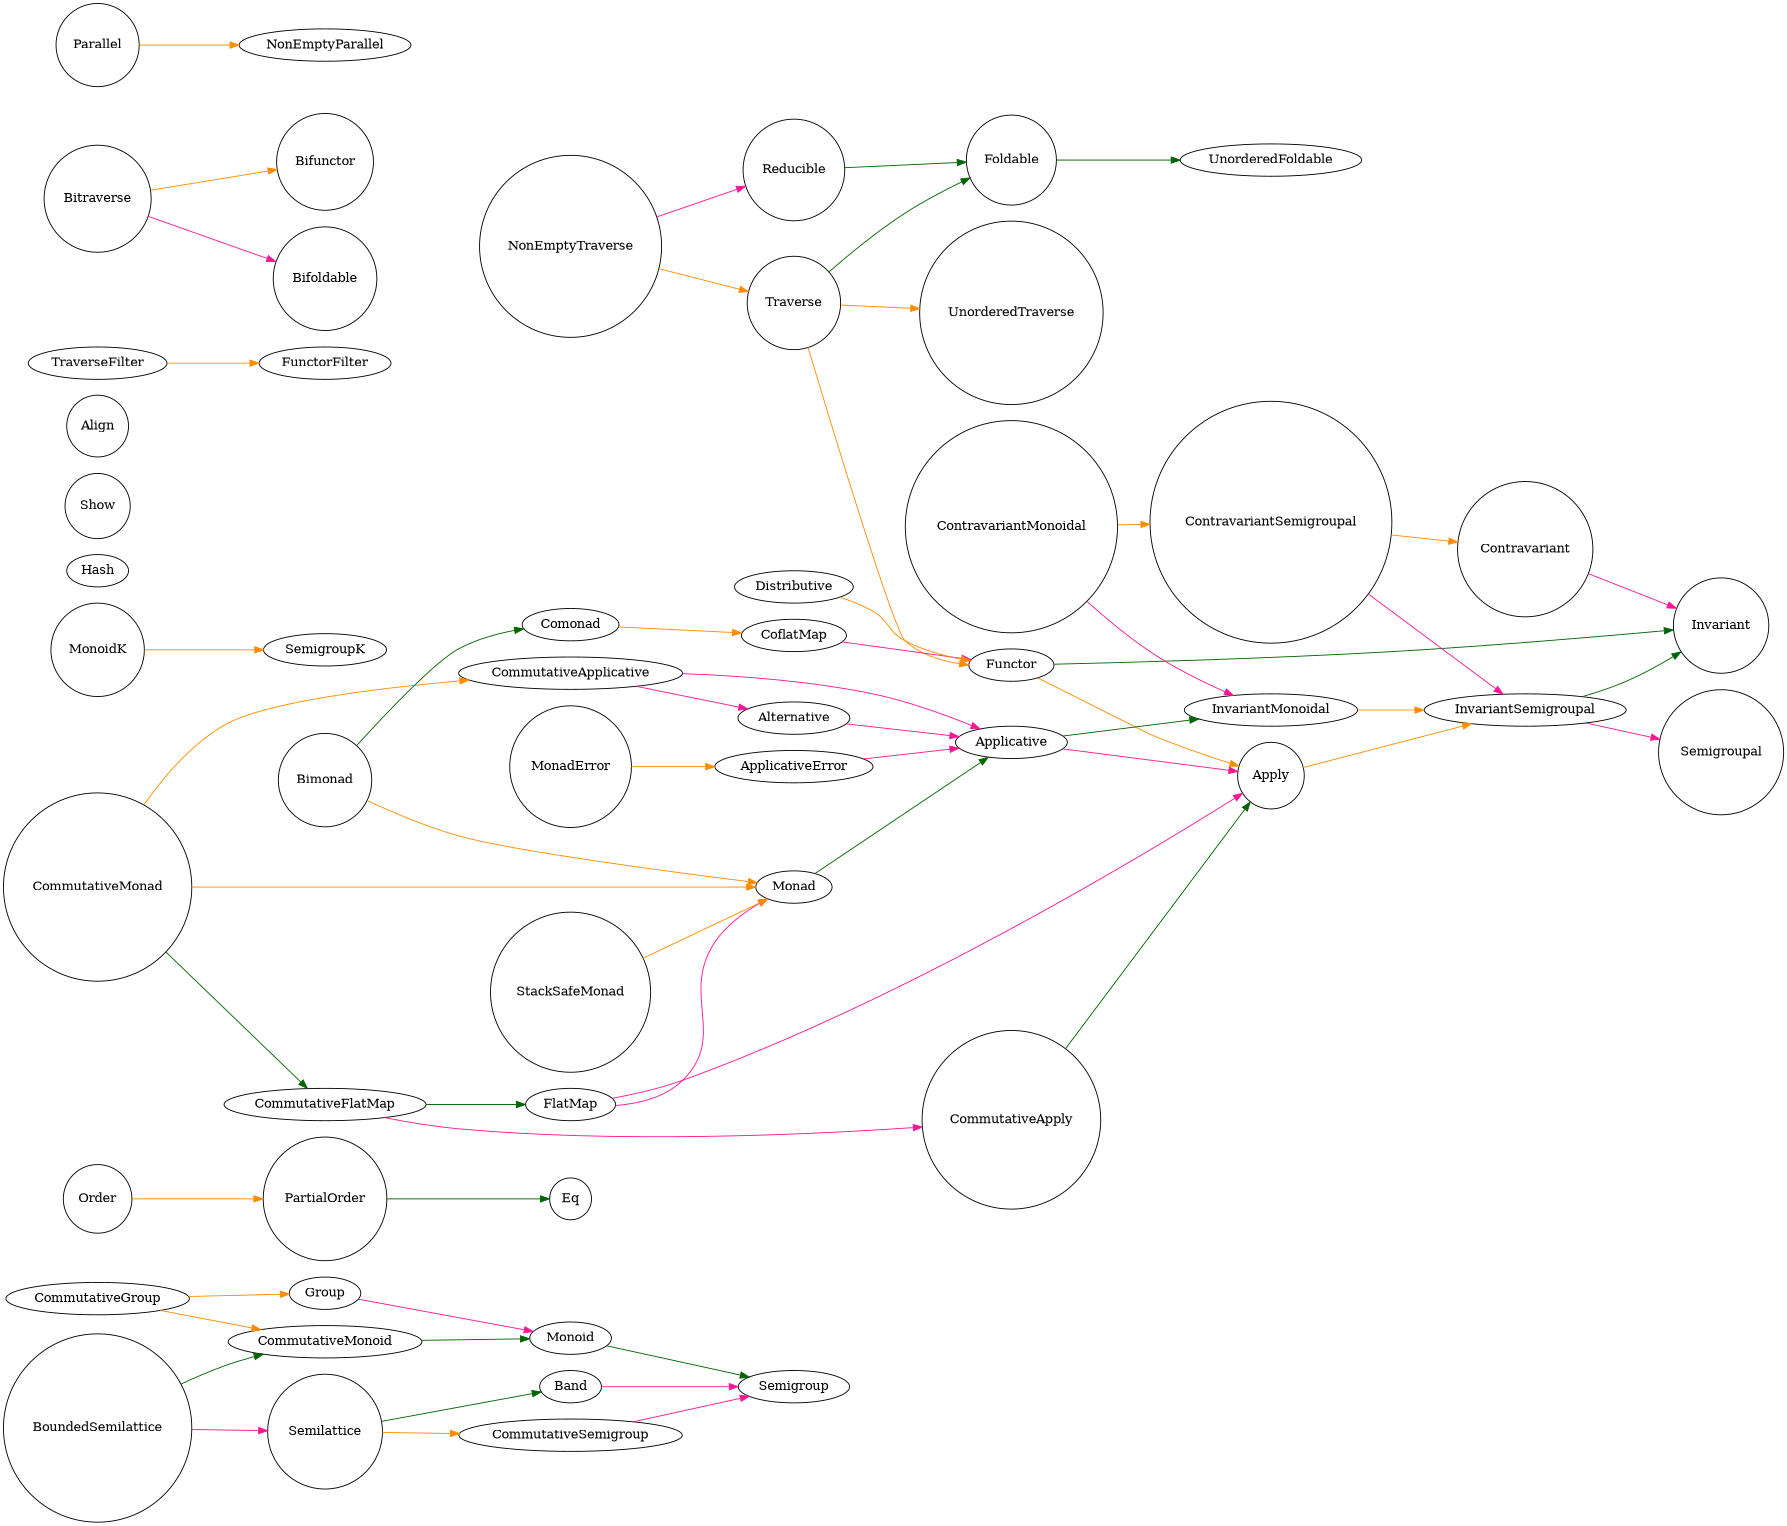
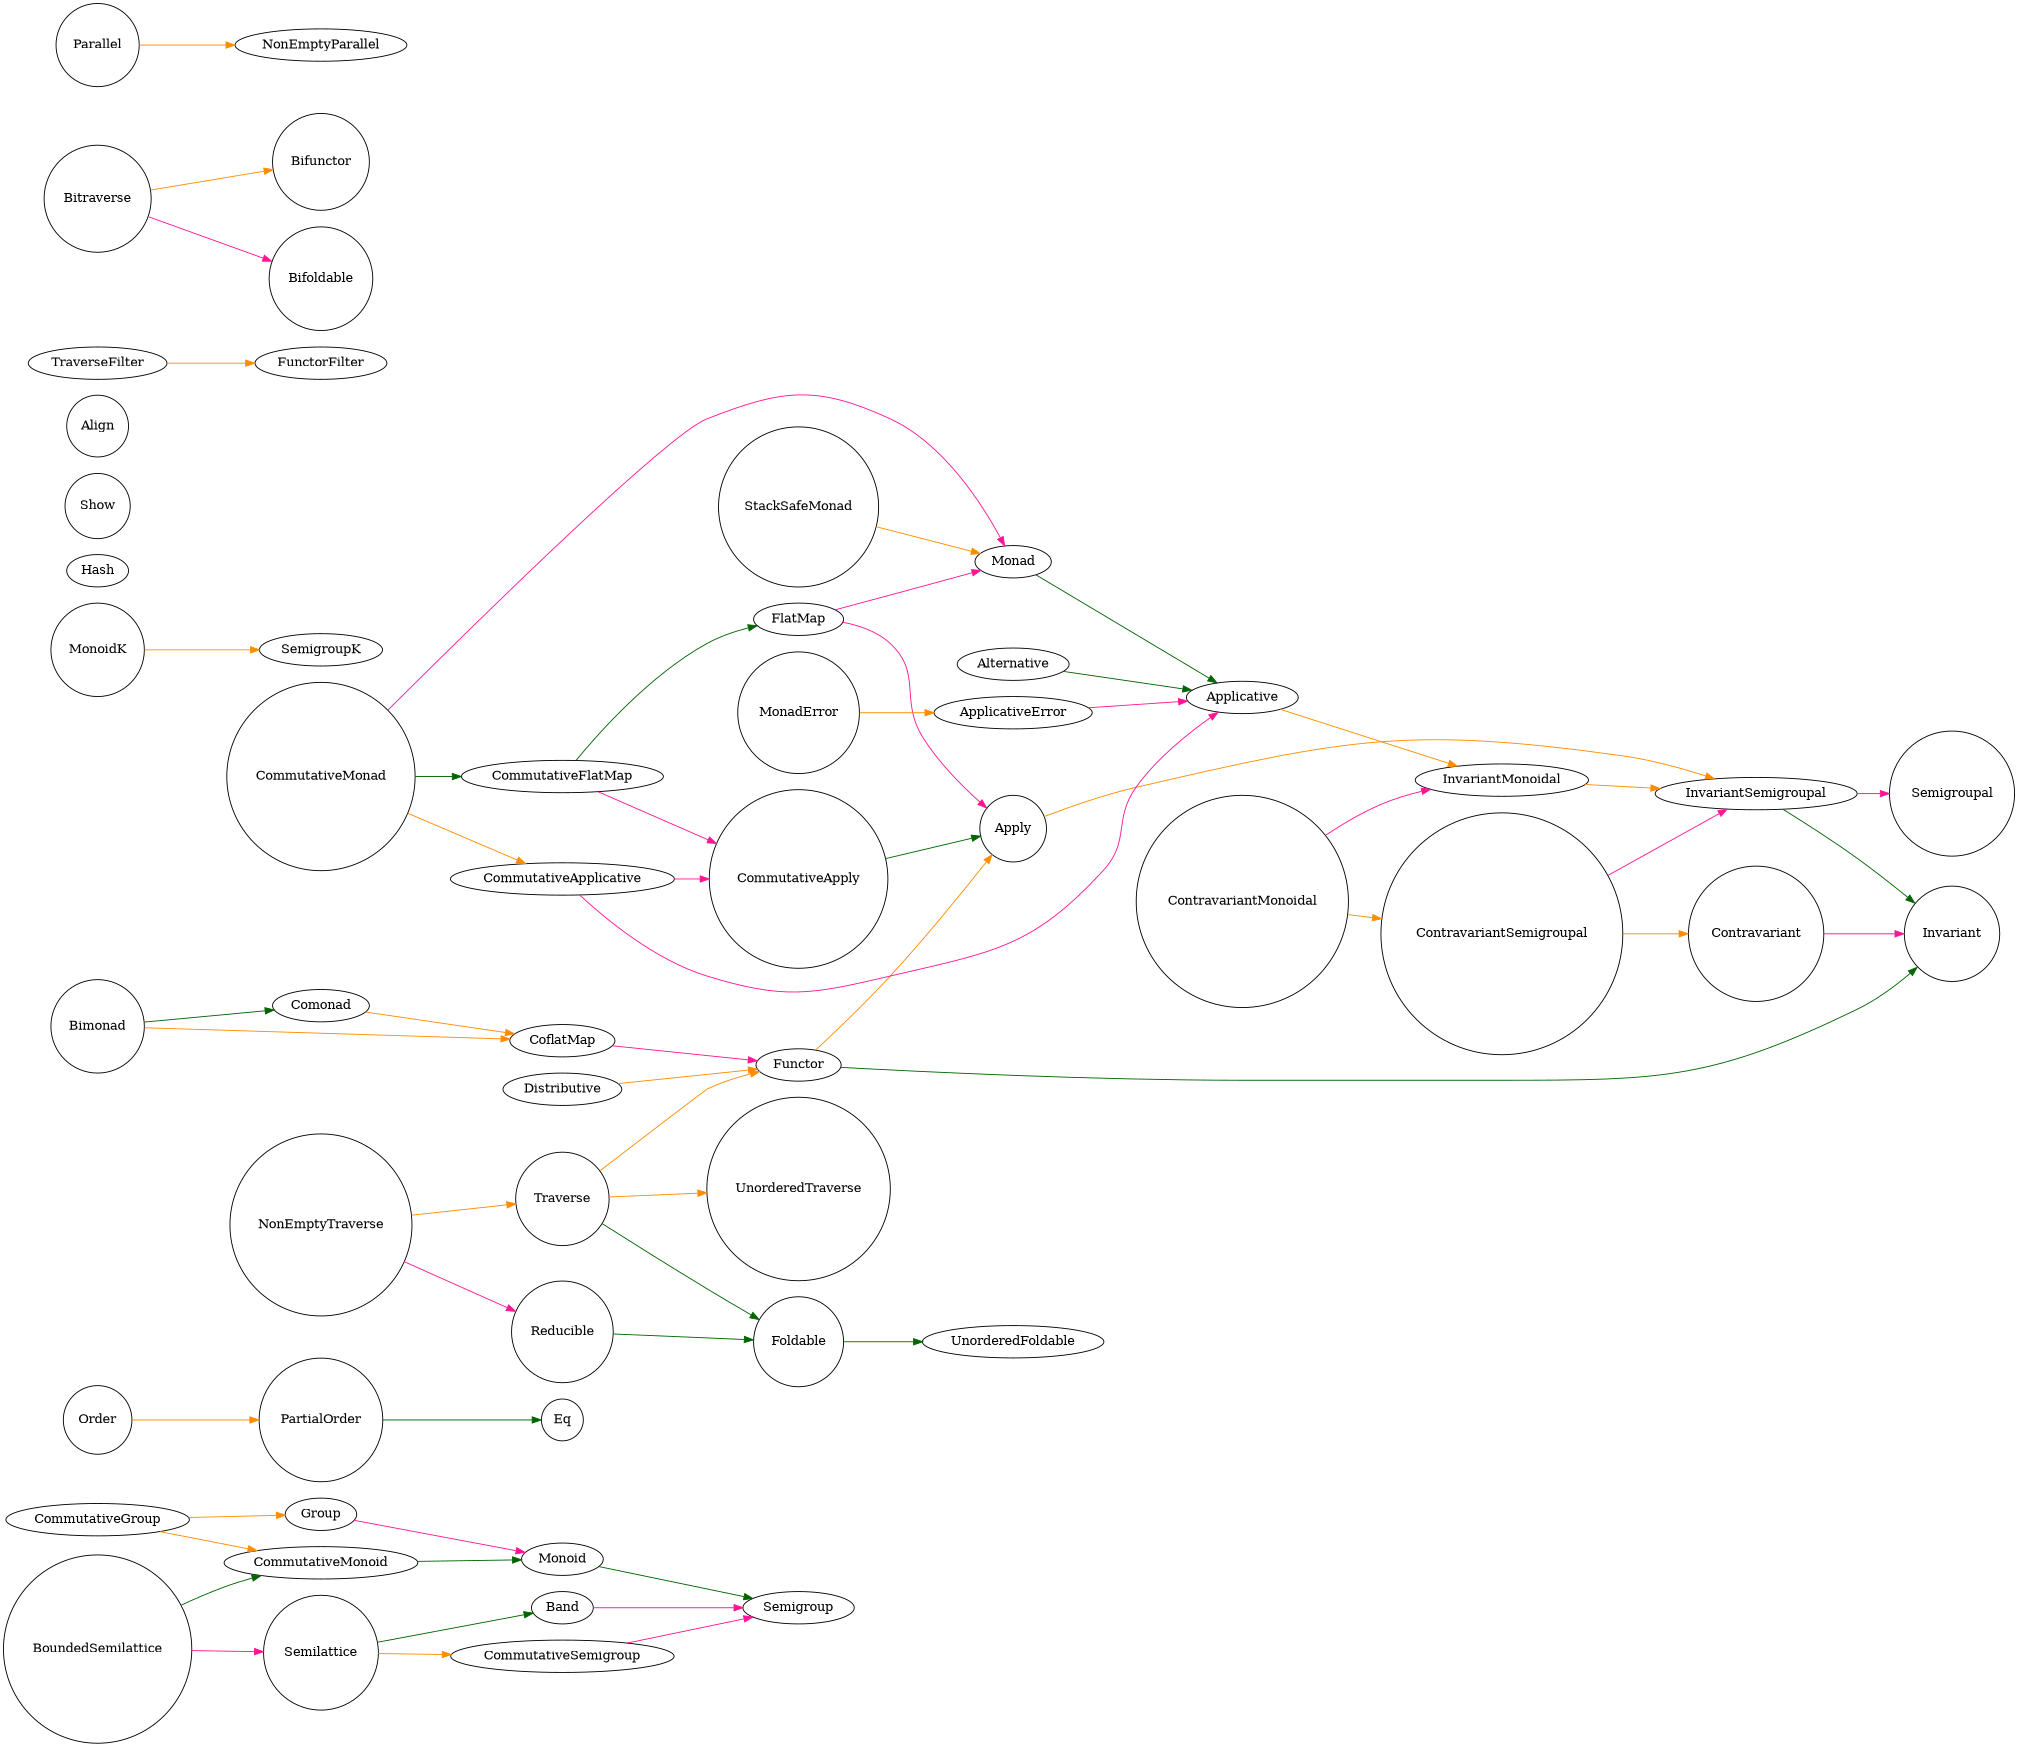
  digraph {
    rankdir=LR
    node [shape=circle]
    edge [color=darkorange]
    Band [shape=ellipse]
    Semigroup [shape=ellipse]
    Monoid [shape=ellipse]
    Group [shape=ellipse]
    PartialOrder
    Eq
    Order
    Invariant
    InvariantSemigroupal [shape=ellipse]
    Semigroupal
    InvariantMonoidal [shape=ellipse]
    Functor [shape=ellipse]
    Apply
    Applicative [shape=ellipse]
    FlatMap [shape=ellipse]
    Monad [shape=ellipse]
    Foldable
    UnorderedFoldable [shape=ellipse]
    Reducible
    Traverse
    UnorderedTraverse
    NonEmptyTraverse
    Contravariant
    ContravariantSemigroupal
    ContravariantMonoidal
    CoflatMap [shape=ellipse]
    Comonad [shape=ellipse]
    CommutativeSemigroup [shape=ellipse]
    Semilattice
    CommutativeMonoid [shape=ellipse]
    BoundedSemilattice
    CommutativeGroup [shape=ellipse]
    CommutativeApply
    CommutativeApplicative [shape=ellipse]
    CommutativeFlatMap [shape=ellipse]
    CommutativeMonad
    MonoidK
    SemigroupK [shape=ellipse]
    Alternative [shape=ellipse]
    ApplicativeError [shape=ellipse]
    MonadError
    Hash [shape=ellipse]
    Show
    Align
    TraverseFilter [shape=ellipse]
    FunctorFilter [shape=ellipse]
    Bitraverse
    Bifunctor
    Bifoldable
    Bimonad
    Distributive [shape=ellipse]
    StackSafeMonad
    Parallel
    NonEmptyParallel [shape=ellipse]
    Band -> Semigroup [color=deeppink]
    Monoid -> Semigroup [color=darkgreen]
    Group -> Monoid [color=deeppink]
    PartialOrder -> Eq [color=darkgreen]
    Order -> PartialOrder
    InvariantSemigroupal -> Invariant [color=darkgreen]
    InvariantSemigroupal -> Semigroupal [color=deeppink]
    InvariantMonoidal -> InvariantSemigroupal
    Functor -> Invariant [color=darkgreen]
    Functor -> Apply
    Apply -> InvariantSemigroupal
-   Applicative -> InvariantMonoidal [color=darkgreen]
-   Applicative -> Apply [color=deeppink]
+   Applicative -> InvariantMonoidal
    FlatMap -> Apply [color=deeppink]
    FlatMap -> Monad [color=deeppink]
    Monad -> Applicative [color=darkgreen]
    Foldable -> UnorderedFoldable [color=darkgreen]
    Reducible -> Foldable [color=darkgreen]
    Traverse -> Functor
    Traverse -> Foldable [color=darkgreen]
    Traverse -> UnorderedTraverse
    NonEmptyTraverse -> Reducible [color=deeppink]
    NonEmptyTraverse -> Traverse
    Contravariant -> Invariant [color=deeppink]
    ContravariantSemigroupal -> InvariantSemigroupal [color=deeppink]
    ContravariantSemigroupal -> Contravariant
    ContravariantMonoidal -> InvariantMonoidal [color=deeppink]
    ContravariantMonoidal -> ContravariantSemigroupal
    CoflatMap -> Functor [color=deeppink]
    Comonad -> CoflatMap
    CommutativeSemigroup -> Semigroup [color=deeppink]
    Semilattice -> Band [color=darkgreen]
    Semilattice -> CommutativeSemigroup
    CommutativeMonoid -> Monoid [color=darkgreen]
    BoundedSemilattice -> Semilattice [color=deeppink]
    BoundedSemilattice -> CommutativeMonoid [color=darkgreen]
    CommutativeGroup -> Group
    CommutativeGroup -> CommutativeMonoid
    CommutativeApply -> Apply [color=darkgreen]
    CommutativeApplicative -> Applicative [color=deeppink]
-   CommutativeApplicative -> Alternative [color=deeppink]
+   CommutativeApplicative -> CommutativeApply [color=deeppink]
    CommutativeFlatMap -> FlatMap [color=darkgreen]
    CommutativeFlatMap -> CommutativeApply [color=deeppink]
-   CommutativeMonad -> Monad
+   CommutativeMonad -> Monad [color=deeppink]
    CommutativeMonad -> CommutativeApplicative
    CommutativeMonad -> CommutativeFlatMap [color=darkgreen]
    MonoidK -> SemigroupK
-   Alternative -> Applicative [color=deeppink]
+   Alternative -> Applicative [color=darkgreen]
    ApplicativeError -> Applicative [color=deeppink]
    MonadError -> ApplicativeError
    TraverseFilter -> FunctorFilter
    Bitraverse -> Bifunctor
    Bitraverse -> Bifoldable [color=deeppink]
-   Bimonad -> Monad
+   Bimonad -> CoflatMap
    Bimonad -> Comonad [color=darkgreen]
    Distributive -> Functor
    StackSafeMonad -> Monad
    Parallel -> NonEmptyParallel
  }
